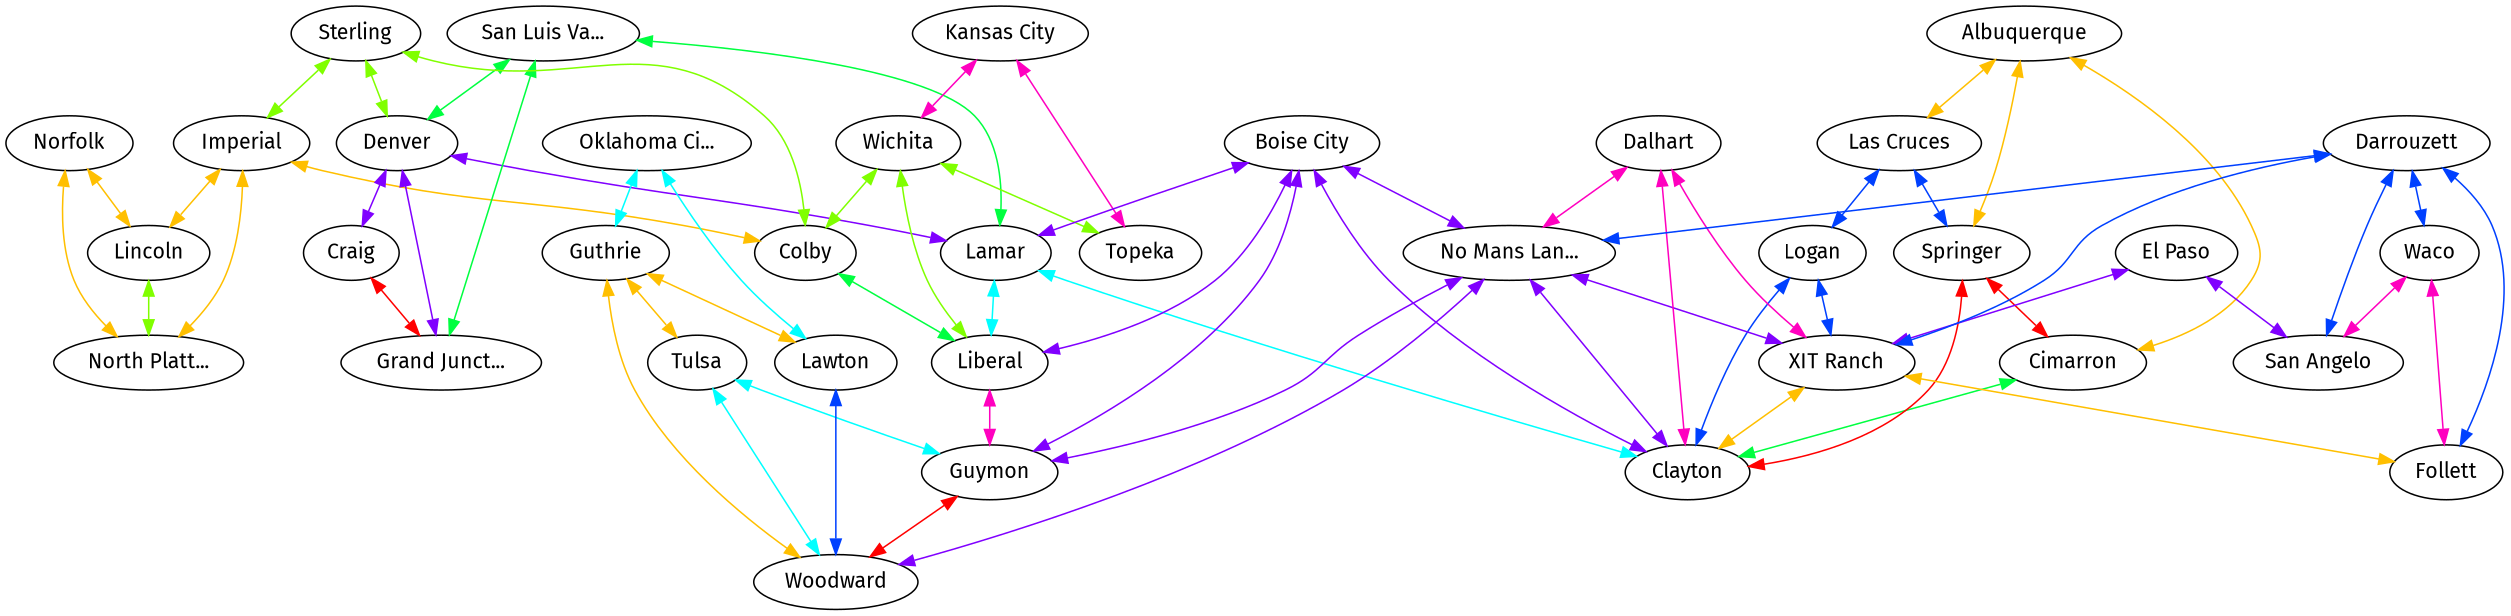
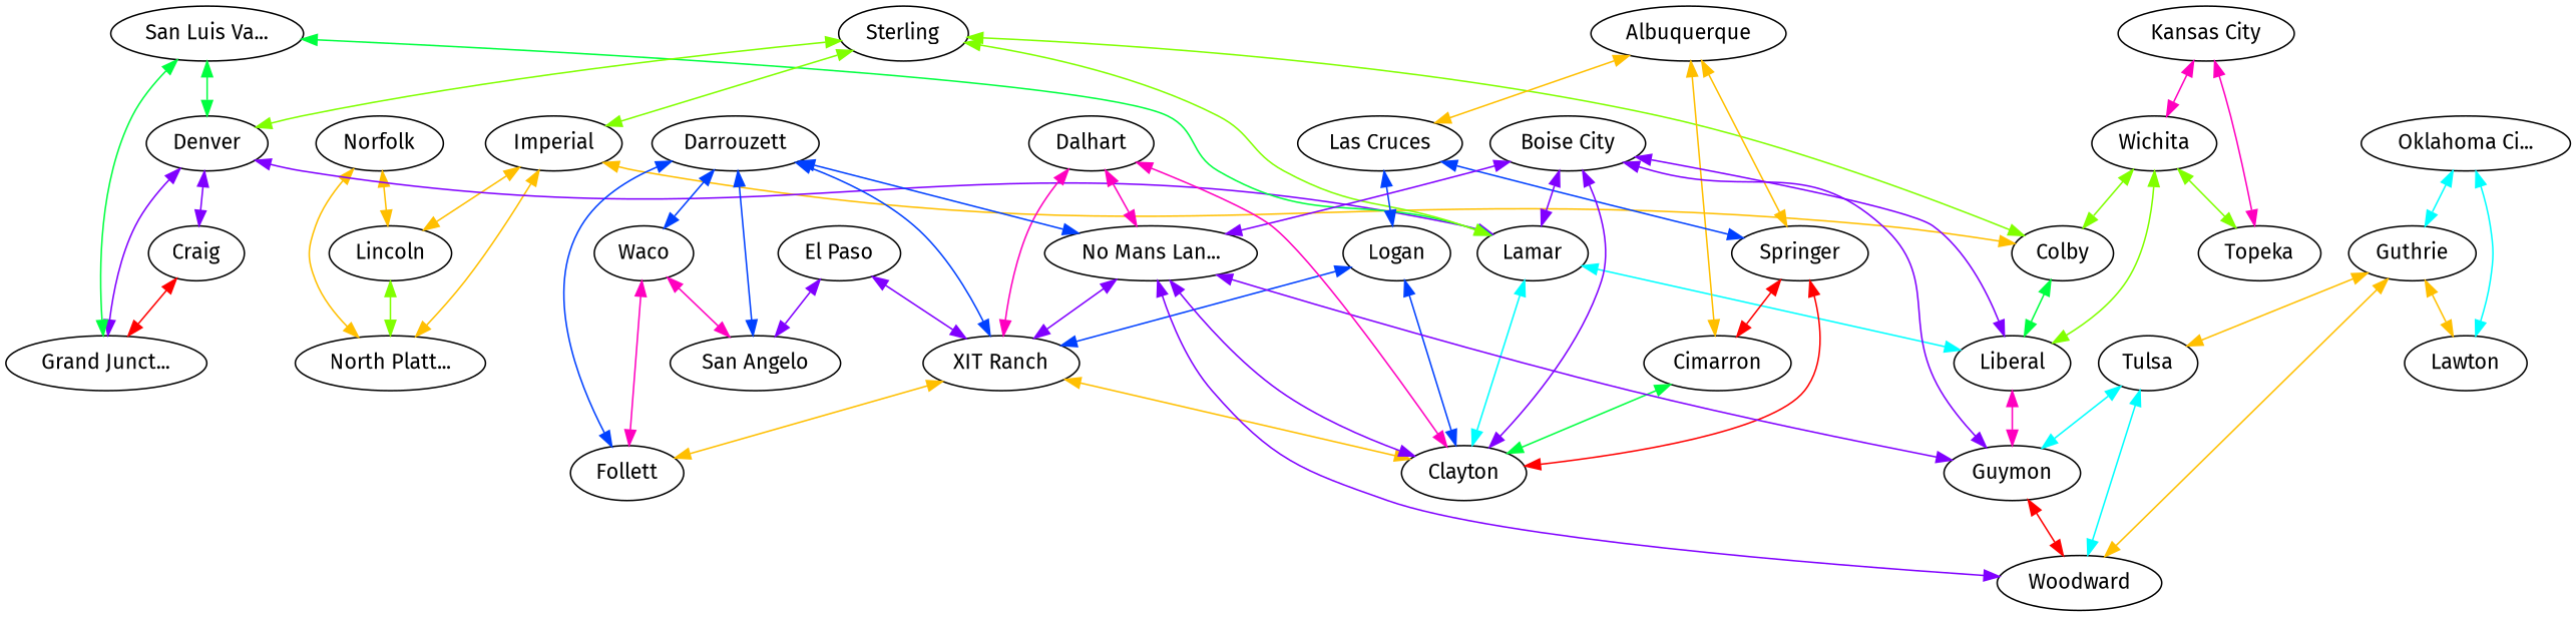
  graph {
    fontname="Fira Sans"
    node [fontname="Fira Sans"]
    edge [color="0.75,1,1" dir=both fontname="Fira Sans"]
    n1 [label="North Platt..."]
    n2 [label=Norfolk]
    n3 [label=Lincoln]
    n4 [label=Imperial]
    n5 [label=Colby]
    n6 [label=Liberal]
    n7 [label=Craig]
    n8 [label="Grand Junct..."]
    n9 [label=Denver]
    n10 [label=Lamar]
    n11 [label=Clayton]
    n12 [label="San Luis Va..."]
    n13 [label=Sterling]
    n14 [label=Guymon]
    n15 [label=Woodward]
    n16 [label=Wichita]
    n17 [label=Topeka]
    n18 [label="Kansas City"]
    n19 [label=Cimarron]
    n20 [label=Albuquerque]
    n21 [label=Springer]
    n22 [label="Las Cruces"]
    n23 [label=Logan]
    n24 [label="XIT Ranch"]
    n25 [label=Follett]
    n26 [label="Boise City"]
    n27 [label="No Mans Lan..."]
    n28 [label=Tulsa]
    n29 [label=Guthrie]
    n30 [label=Lawton]
    n31 [label="Oklahoma Ci..."]
    n32 [label=Dalhart]
    n33 [label="San Angelo"]
    n34 [label="El Paso"]
    n35 [label=Darrouzett]
    n36 [label=Waco]
    n2 -- n1 [color="0.125,1,1"]
    n2 -- n3 [color="0.125,1,1"]
    n3 -- n1 [color="0.25,1,1"]
    n4 -- n1 [color="0.125,1,1"]
    n4 -- n3 [color="0.125,1,1"]
    n4 -- n5 [color="0.125,1,1"]
    n5 -- n6 [color="0.375,1,1"]
    n6 -- n14 [color="0.875,1,1"]
    n7 -- n8 [color="1,1,1"]
    n9 -- n7
    n9 -- n8
    n9 -- n10
    n10 -- n6 [color="0.5,1,1"]
    n10 -- n11 [color="0.5,1,1"]
    n12 -- n8 [color="0.375,1,1"]
    n12 -- n9 [color="0.375,1,1"]
    n12 -- n10 [color="0.375,1,1"]
    n13 -- n4 [color="0.25,1,1"]
    n13 -- n5 [color="0.25,1,1"]
    n13 -- n9 [color="0.25,1,1"]
+   n13 -- n10 [color="0.25,1,1"]
    n14 -- n15 [color="1,1,1"]
    n16 -- n5 [color="0.25,1,1"]
    n16 -- n6 [color="0.25,1,1"]
    n16 -- n17 [color="0.25,1,1"]
    n18 -- n16 [color="0.875,1,1"]
    n18 -- n17 [color="0.875,1,1"]
    n19 -- n11 [color="0.375,1,1"]
    n20 -- n19 [color="0.125,1,1"]
    n20 -- n21 [color="0.125,1,1"]
    n20 -- n22 [color="0.125,1,1"]
    n21 -- n11 [color="1,1,1"]
    n21 -- n19 [color="1,1,1"]
    n22 -- n21 [color="0.625,1,1"]
    n22 -- n23 [color="0.625,1,1"]
    n23 -- n11 [color="0.625,1,1"]
    n23 -- n24 [color="0.625,1,1"]
    n24 -- n11 [color="0.125,1,1"]
    n24 -- n25 [color="0.125,1,1"]
    n26 -- n6
    n26 -- n10
    n26 -- n11
    n26 -- n14
    n26 -- n27
    n27 -- n11
    n27 -- n14
    n27 -- n15
    n27 -- n24
    n28 -- n14 [color="0.5,1,1"]
    n28 -- n15 [color="0.5,1,1"]
    n29 -- n15 [color="0.125,1,1"]
    n29 -- n28 [color="0.125,1,1"]
    n29 -- n30 [color="0.125,1,1"]
-   n30 -- n15 [color="0.625,1,1"]
    n31 -- n29 [color="0.5,1,1"]
    n31 -- n30 [color="0.5,1,1"]
    n32 -- n11 [color="0.875,1,1"]
    n32 -- n24 [color="0.875,1,1"]
    n32 -- n27 [color="0.875,1,1"]
    n34 -- n24
    n34 -- n33
    n35 -- n24 [color="0.625,1,1"]
    n35 -- n25 [color="0.625,1,1"]
    n35 -- n27 [color="0.625,1,1"]
    n35 -- n33 [color="0.625,1,1"]
    n35 -- n36 [color="0.625,1,1"]
    n36 -- n25 [color="0.875,1,1"]
    n36 -- n33 [color="0.875,1,1"]
  }
